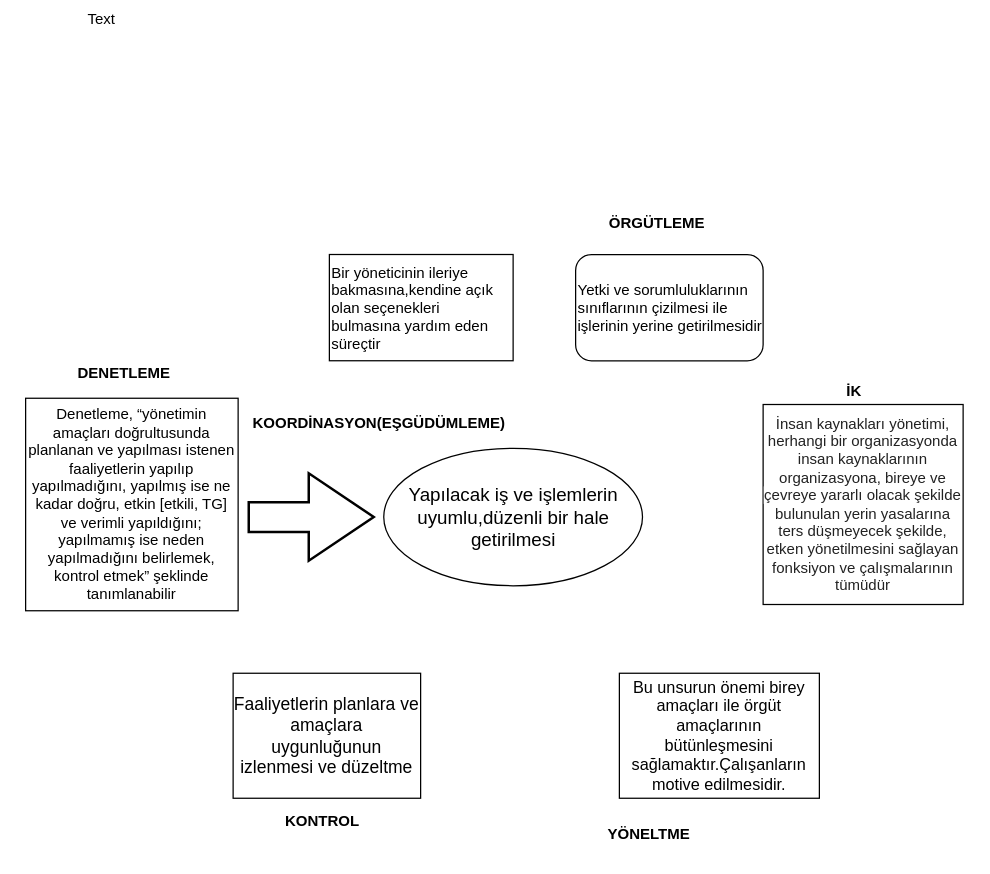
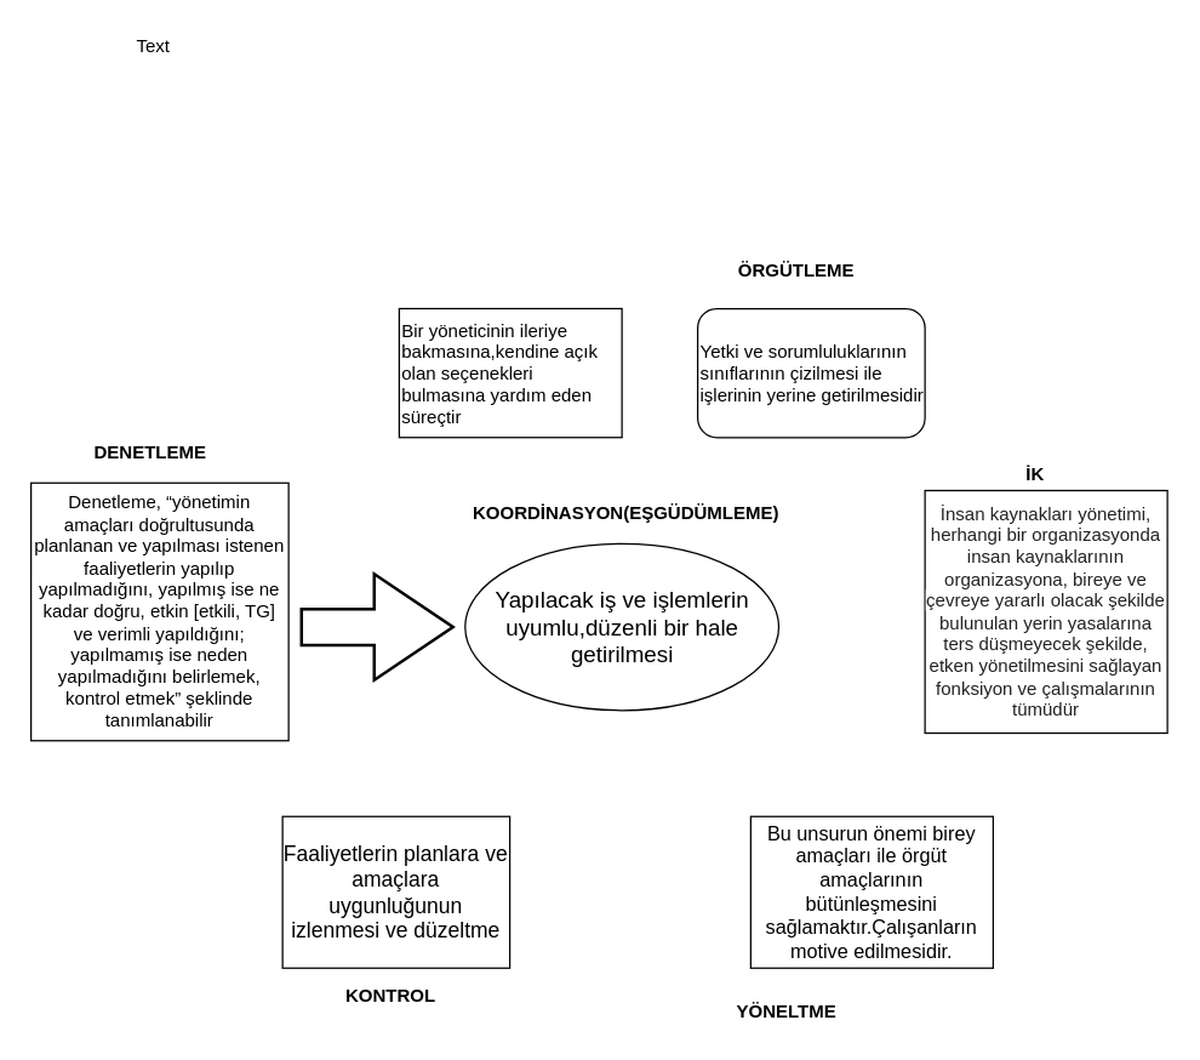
  <mxCell id="0" />
  <mxCell id="1" parent="0" />
  <mxCell id="2" value="&lt;font style=&quot;font-size: 12px&quot;&gt;Bir yöneticinin ileriye bakmasına,kendine açık olan seçenekleri bulmasına yardım eden süreçtir&lt;br&gt;&lt;/font&gt;" style="rounded=1;whiteSpace=wrap;html=1;arcSize=0;align=left;" vertex="1" parent="1"><mxGeometry x="263" y="203" width="147" height="85" as="geometry" /></mxCell>
  <mxCell id="3" value="Yetki ve sorumluluklarının sınıflarının çizilmesi ile işlerinin yerine getirilmesidir" style="rounded=1;whiteSpace=wrap;html=1;align=left;" vertex="1" parent="1"><mxGeometry x="460" y="203" width="150" height="85" as="geometry" /></mxCell>
  <mxCell id="4" value="Denetleme, “yönetimin amaçları doğrultusunda planlanan ve yapılması istenen faaliyetlerin yapılıp&lt;br/&gt;yapılmadığını, yapılmış ise ne kadar doğru, etkin [etkili, TG] ve verimli yapıldığını; yapılmamış ise neden&lt;br/&gt;yapılmadığını belirlemek, kontrol etmek” şeklinde tanımlanabilir" style="whiteSpace=wrap;html=1;aspect=fixed;" vertex="1" parent="1"><mxGeometry x="20" y="318" width="170" height="170" as="geometry" /></mxCell>
  <mxCell id="5" value="&lt;font style=&quot;font-size: 15px&quot;&gt;Yapılacak iş ve işlemlerin uyumlu,düzenli bir hale getirilmesi&lt;/font&gt;" style="ellipse;whiteSpace=wrap;html=1;" vertex="1" parent="1"><mxGeometry x="306.5" y="358" width="207" height="110" as="geometry" /></mxCell>
- <mxCell id="6" value="&lt;b&gt;KOORDİNASYON(EŞGÜDÜMLEME)&lt;/b&gt;" style="text;html=1;resizable=0;points=[];autosize=1;align=left;verticalAlign=top;spacingTop=-4;" vertex="1" parent="1"><mxGeometry x="200" y="328" width="220" height="20" as="geometry" /></mxCell>
+ <mxCell id="6" value="&lt;b&gt;KOORDİNASYON(EŞGÜDÜMLEME)&lt;/b&gt;" style="text;html=1;resizable=0;points=[];autosize=1;align=left;verticalAlign=top;spacingTop=-4;" vertex="1" parent="1"><mxGeometry x="310" y="328" width="220" height="20" as="geometry" /></mxCell>
  <mxCell id="7" value="&lt;b&gt;ÖRGÜTLEME&lt;/b&gt;" style="text;html=1;resizable=0;points=[];autosize=1;align=left;verticalAlign=top;spacingTop=-4;" vertex="1" parent="1"><mxGeometry x="485" y="168" width="90" height="20" as="geometry" /></mxCell>
  <mxCell id="8" value="&lt;b&gt;KONTROL&lt;br&gt;&lt;br&gt;&lt;/b&gt;" style="text;html=1;resizable=0;points=[];autosize=1;align=left;verticalAlign=top;spacingTop=-4;" vertex="1" parent="1"><mxGeometry x="226" y="647" width="70" height="30" as="geometry" /></mxCell>
  <mxCell id="9" value="&lt;b&gt;YÖNELTME&lt;/b&gt;" style="text;html=1;resizable=0;points=[];autosize=1;align=left;verticalAlign=top;spacingTop=-4;" vertex="1" parent="1"><mxGeometry x="483.5" y="657" width="80" height="20" as="geometry" /></mxCell>
  <mxCell id="10" value="&lt;font style=&quot;font-size: 14px&quot;&gt;Faaliyetlerin planlara ve amaçlara uygunluğunun izlenmesi ve düzeltme&lt;/font&gt;" style="rounded=1;whiteSpace=wrap;html=1;arcSize=0;" vertex="1" parent="1"><mxGeometry x="186" y="538" width="150" height="100" as="geometry" /></mxCell>
  <mxCell id="11" value="&lt;span style=&quot;font-family: &amp;#34;pt sans&amp;#34; , sans-serif ; white-space: normal ; background-color: rgb(255 , 255 , 255)&quot;&gt;&lt;font style=&quot;font-size: 13px&quot;&gt;Bu unsurun önemi birey amaçları ile örgüt amaçlarının bütünleşmesini sağlamaktır.Çalışanların motive edilmesidir.&lt;/font&gt;&lt;/span&gt;" style="rounded=1;whiteSpace=wrap;html=1;arcSize=0;" vertex="1" parent="1"><mxGeometry x="495" y="538" width="160" height="100" as="geometry" /></mxCell>
  <mxCell id="12" value="" style="verticalLabelPosition=bottom;verticalAlign=top;html=1;strokeWidth=2;shape=mxgraph.arrows2.arrow;dy=0.66;dx=52;notch=0;" vertex="1" parent="1"><mxGeometry x="198.5" y="378" width="100" height="70" as="geometry" /></mxCell>
  <mxCell id="13" value="&lt;span style=&quot;color: rgb(34 , 34 , 34) ; font-family: &amp;#34;arial&amp;#34; , sans-serif ; text-align: left ; white-space: normal ; background-color: rgb(255 , 255 , 255)&quot;&gt;İnsan kaynakları yönetimi, herhangi bir organizasyonda insan kaynaklarının organizasyona, bireye ve çevreye yararlı olacak şekilde bulunulan yerin yasalarına ters düşmeyecek şekilde, etken yönetilmesini sağlayan fonksiyon ve çalışmalarının tümüdür&lt;/span&gt;" style="whiteSpace=wrap;html=1;aspect=fixed;" vertex="1" parent="1"><mxGeometry x="610" y="323" width="160" height="160" as="geometry" /></mxCell>
  <mxCell id="14" value="&lt;b&gt;İK&lt;/b&gt;" style="text;html=1;resizable=0;points=[];autosize=1;align=left;verticalAlign=top;spacingTop=-4;" vertex="1" parent="1"><mxGeometry x="675" y="303" width="30" height="20" as="geometry" /></mxCell>
  <mxCell id="15" value="&lt;b&gt;DENETLEME&lt;/b&gt;" style="text;html=1;resizable=0;points=[];autosize=1;align=left;verticalAlign=top;spacingTop=-4;" vertex="1" parent="1"><mxGeometry x="60" y="288" width="90" height="20" as="geometry" /></mxCell>
- <mxCell id="16" value="Text" style="text;html=1;resizable=0;points=[];autosize=1;align=left;verticalAlign=top;spacingTop=-4;" vertex="1" parent="1"><mxGeometry x="68" y="5" width="40" height="20" as="geometry" /></mxCell>
+ <mxCell id="16" value="Text" style="text;html=1;resizable=0;points=[];autosize=1;align=left;verticalAlign=top;spacingTop=-4;" vertex="1" parent="1"><mxGeometry x="88" y="20" width="40" height="20" as="geometry" /></mxCell>
